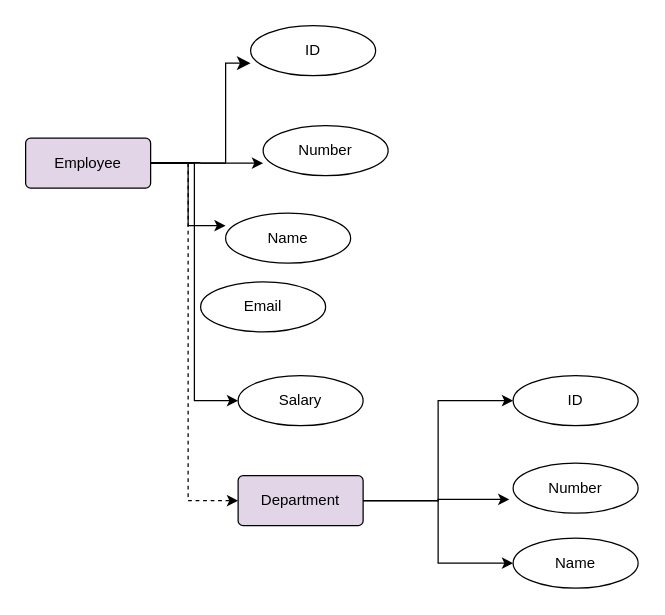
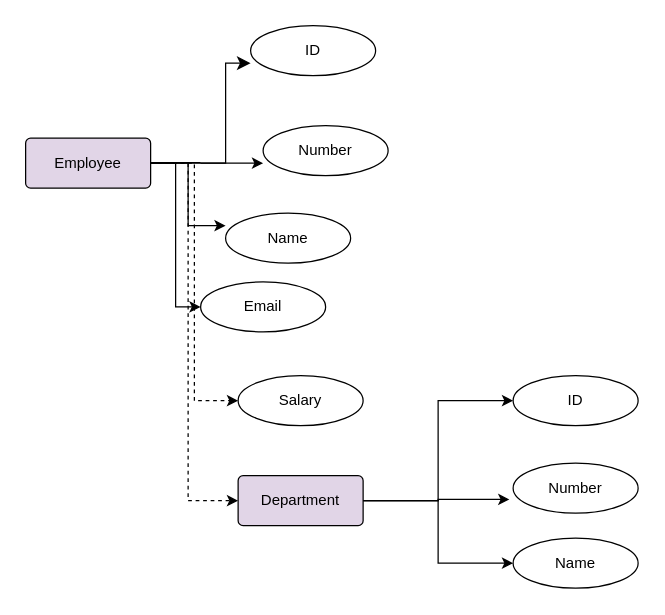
  <mxCell id="0" />
  <mxCell id="1" parent="0" />
- <mxCell id="3" style="edgeStyle=orthogonalEdgeStyle;rounded=0;orthogonalLoop=1;jettySize=auto;html=1;exitX=1;exitY=0.5;exitDx=0;exitDy=0;entryX=0;entryY=0.5;entryDx=0;entryDy=0;" parent="1" source="5" target="10" edge="1"><mxGeometry relative="1" as="geometry" /></mxCell>
+ <mxCell id="2" style="edgeStyle=orthogonalEdgeStyle;rounded=0;orthogonalLoop=1;jettySize=auto;html=1;exitX=1;exitY=0.5;exitDx=0;exitDy=0;entryX=0;entryY=0.5;entryDx=0;entryDy=0;" parent="1" source="5" target="9" edge="1"><mxGeometry relative="1" as="geometry" /></mxCell>
+ <mxCell id="3" style="edgeStyle=orthogonalEdgeStyle;rounded=0;orthogonalLoop=1;jettySize=auto;html=1;exitX=1;exitY=0.5;exitDx=0;exitDy=0;entryX=0;entryY=0.5;entryDx=0;entryDy=0;dashed=1;" parent="1" source="5" target="10" edge="1"><mxGeometry relative="1" as="geometry" /></mxCell>
  <mxCell id="4" style="edgeStyle=orthogonalEdgeStyle;rounded=0;orthogonalLoop=1;jettySize=auto;html=1;exitX=1;exitY=0.5;exitDx=0;exitDy=0;entryX=0;entryY=0.5;entryDx=0;entryDy=0;dashed=1;" parent="1" source="5" target="17" edge="1"><mxGeometry relative="1" as="geometry"><Array as="points"><mxPoint x="150" y="130" /><mxPoint x="150" y="400" /></Array></mxGeometry></mxCell>
  <mxCell id="5" value="Employee" style="rounded=1;arcSize=10;whiteSpace=wrap;html=1;align=center;fillColor=#e1d5e7;" parent="1" vertex="1"><mxGeometry x="20" y="110" width="100" height="40" as="geometry" /></mxCell>
  <mxCell id="6" value="ID" style="ellipse;whiteSpace=wrap;html=1;align=center;" parent="1" vertex="1"><mxGeometry x="200" y="20" width="100" height="40" as="geometry" /></mxCell>
  <mxCell id="7" value="Number" style="ellipse;whiteSpace=wrap;html=1;align=center;" parent="1" vertex="1"><mxGeometry x="210" y="100" width="100" height="40" as="geometry" /></mxCell>
  <mxCell id="8" value="Name" style="ellipse;whiteSpace=wrap;html=1;align=center;" parent="1" vertex="1"><mxGeometry x="180" y="170" width="100" height="40" as="geometry" /></mxCell>
  <mxCell id="9" value="Email" style="ellipse;whiteSpace=wrap;html=1;align=center;" parent="1" vertex="1"><mxGeometry x="160" y="225" width="100" height="40" as="geometry" /></mxCell>
  <mxCell id="10" value="Salary" style="ellipse;whiteSpace=wrap;html=1;align=center;" parent="1" vertex="1"><mxGeometry x="190" y="300" width="100" height="40" as="geometry" /></mxCell>
  <mxCell id="11" value="" style="endArrow=none;html=1;rounded=0;" parent="1" edge="1"><mxGeometry width="50" height="50" relative="1" as="geometry"><mxPoint x="120" y="129.5" as="sourcePoint" /><mxPoint x="160" y="129.5" as="targetPoint" /></mxGeometry></mxCell>
  <mxCell id="12" value="" style="edgeStyle=elbowEdgeStyle;elbow=horizontal;endArrow=classic;html=1;curved=0;rounded=0;endSize=8;startSize=8;entryX=0;entryY=0.75;entryDx=0;entryDy=0;entryPerimeter=0;" parent="1" target="6" edge="1"><mxGeometry width="50" height="50" relative="1" as="geometry"><mxPoint x="160" y="130" as="sourcePoint" /><mxPoint x="210" y="80" as="targetPoint" /></mxGeometry></mxCell>
  <mxCell id="13" style="edgeStyle=orthogonalEdgeStyle;rounded=0;orthogonalLoop=1;jettySize=auto;html=1;exitX=1;exitY=0.5;exitDx=0;exitDy=0;entryX=0;entryY=0.75;entryDx=0;entryDy=0;entryPerimeter=0;" parent="1" source="5" target="7" edge="1"><mxGeometry relative="1" as="geometry" /></mxCell>
  <mxCell id="14" style="edgeStyle=orthogonalEdgeStyle;rounded=0;orthogonalLoop=1;jettySize=auto;html=1;exitX=1;exitY=0.5;exitDx=0;exitDy=0;entryX=0;entryY=0.25;entryDx=0;entryDy=0;entryPerimeter=0;" parent="1" source="5" target="8" edge="1"><mxGeometry relative="1" as="geometry" /></mxCell>
  <mxCell id="15" style="edgeStyle=orthogonalEdgeStyle;rounded=0;orthogonalLoop=1;jettySize=auto;html=1;exitX=1;exitY=0.5;exitDx=0;exitDy=0;entryX=0;entryY=0.5;entryDx=0;entryDy=0;" parent="1" source="17" target="18" edge="1"><mxGeometry relative="1" as="geometry" /></mxCell>
  <mxCell id="16" style="edgeStyle=orthogonalEdgeStyle;rounded=0;orthogonalLoop=1;jettySize=auto;html=1;exitX=1;exitY=0.5;exitDx=0;exitDy=0;entryX=0;entryY=0.5;entryDx=0;entryDy=0;" parent="1" source="17" target="20" edge="1"><mxGeometry relative="1" as="geometry" /></mxCell>
  <mxCell id="17" value="Department" style="rounded=1;arcSize=10;whiteSpace=wrap;html=1;align=center;fillColor=#e1d5e7;" parent="1" vertex="1"><mxGeometry x="190" y="380" width="100" height="40" as="geometry" /></mxCell>
  <mxCell id="18" value="ID" style="ellipse;whiteSpace=wrap;html=1;align=center;" parent="1" vertex="1"><mxGeometry x="410" y="300" width="100" height="40" as="geometry" /></mxCell>
  <mxCell id="19" value="Number" style="ellipse;whiteSpace=wrap;html=1;align=center;" parent="1" vertex="1"><mxGeometry x="410" y="370" width="100" height="40" as="geometry" /></mxCell>
  <mxCell id="20" value="Name" style="ellipse;whiteSpace=wrap;html=1;align=center;" parent="1" vertex="1"><mxGeometry x="410" y="430" width="100" height="40" as="geometry" /></mxCell>
  <mxCell id="21" style="edgeStyle=orthogonalEdgeStyle;rounded=0;orthogonalLoop=1;jettySize=auto;html=1;exitX=1;exitY=0.5;exitDx=0;exitDy=0;entryX=-0.03;entryY=0.725;entryDx=0;entryDy=0;entryPerimeter=0;" parent="1" source="17" target="19" edge="1"><mxGeometry relative="1" as="geometry" /></mxCell>
